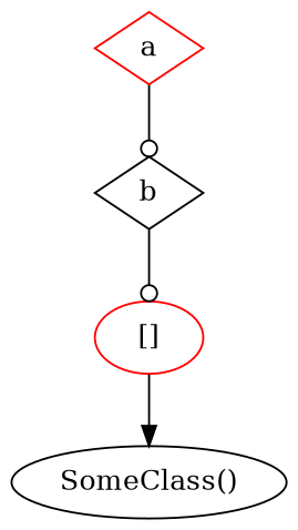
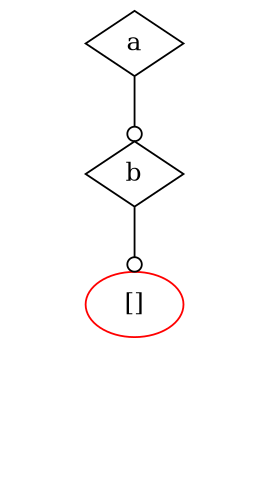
  digraph {
    edge [arrowhead=odot]
-   a [color=red shape=diamond]
+   a [color=black shape=diamond]
    b [shape=diamond]
-   n3 [label="SomeClass()"]
    n4 [color=red label="[]"]
    a -> b
    b -> n4
-   n4 -> n3 [arrowhead=normal]
  }
